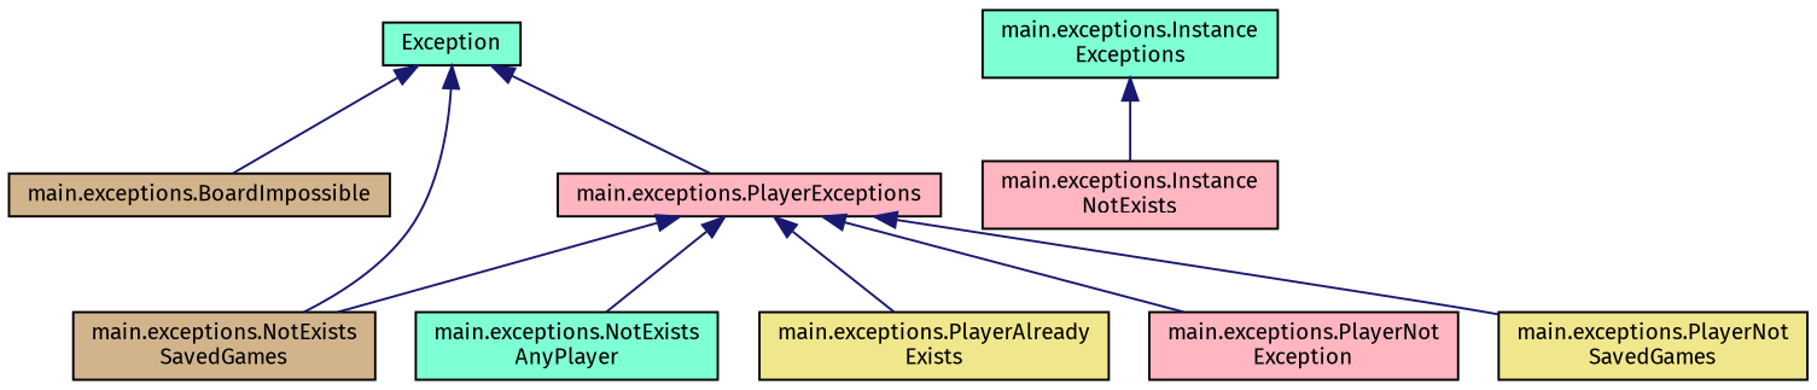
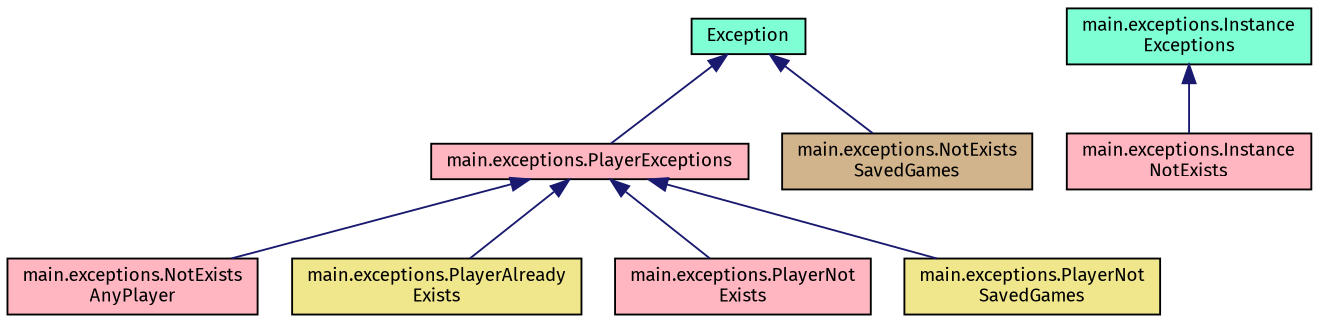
  digraph {
    fontname="Fira Sans"
    rankdir=TB
    node [color=black fillcolor=lightpink fontname="Fira Sans" fontsize=10 shape=record style=filled]
    edge [color=midnightblue dir=back fontname="Fira Sans" fontsize=10 labelfontname=Helvetica labelfontsize=10 style=solid]
    n1 [fillcolor=aquamarine height=0.2 label=Exception width=0.4]
-   n2 [fillcolor=tan height=0.2 label="main.exceptions.BoardImpossible" width=0.4]
    n3 [height=0.2 label="main.exceptions.PlayerExceptions" width=0.4]
    n4 [fillcolor=tan height=0.2 label="main.exceptions.NotExists\lSavedGames" width=0.4]
    n5 [fillcolor=aquamarine height=0.2 label="main.exceptions.Instance\lExceptions" width=0.4]
    n6 [height=0.2 label="main.exceptions.Instance\lNotExists" width=0.4]
-   n7 [fillcolor=aquamarine height=0.2 label="main.exceptions.NotExists\lAnyPlayer" width=0.4]
+   n7 [height=0.2 label="main.exceptions.NotExists\lAnyPlayer" width=0.4]
    n8 [fillcolor=khaki height=0.2 label="main.exceptions.PlayerAlready\lExists" width=0.4]
-   n9 [height=0.2 label="main.exceptions.PlayerNot\lException" width=0.4]
+   n9 [height=0.2 label="main.exceptions.PlayerNot\lExists" width=0.4]
    n10 [fillcolor=khaki height=0.2 label="main.exceptions.PlayerNot\lSavedGames" width=0.4]
-   n1 -> n2
    n1 -> n3
    n1 -> n4
-   n3 -> n4
    n3 -> n7
    n3 -> n8
    n3 -> n9
    n3 -> n10
    n5 -> n6
  }
